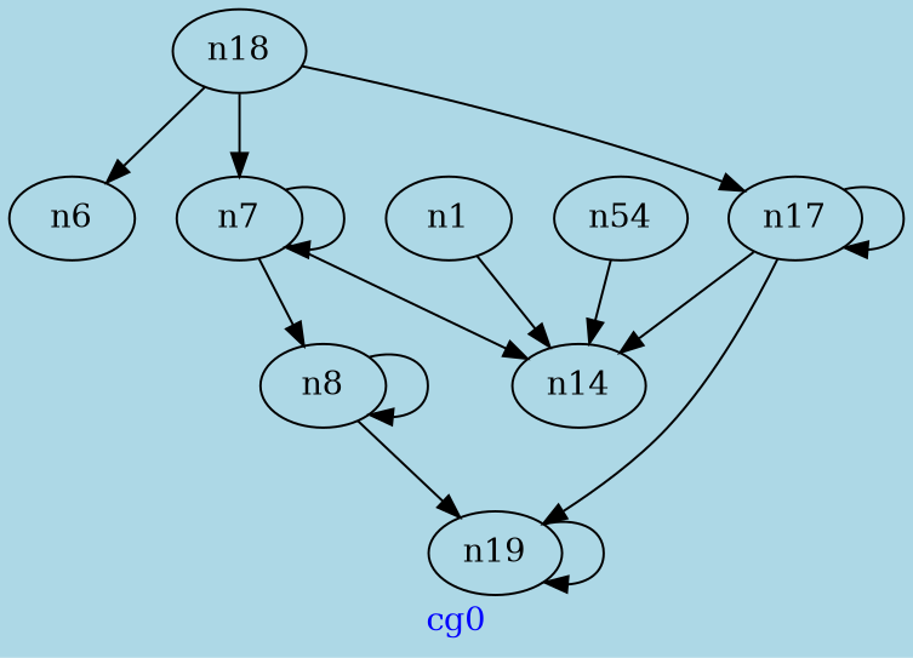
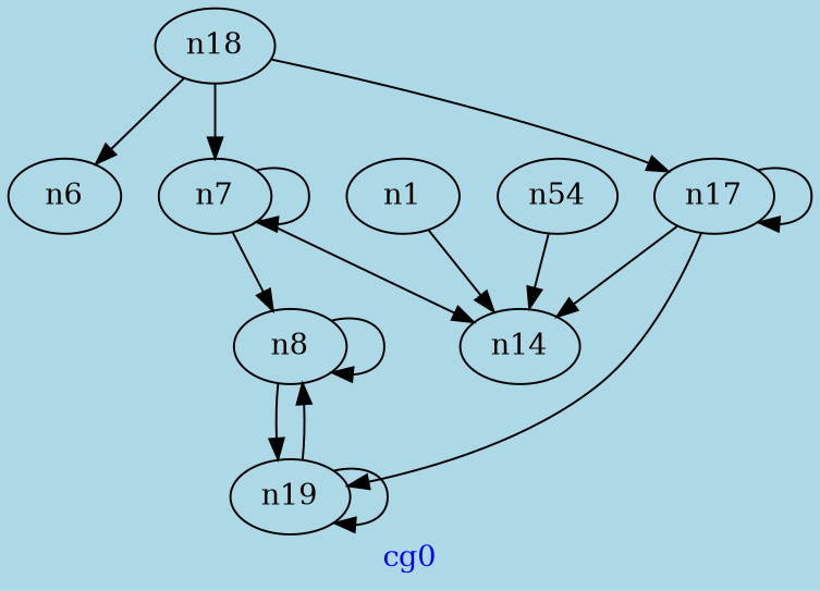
  digraph {
    bgcolor=lightblue
    fontcolor=blue
    label=cg0
    n0 [label=n8]
    n19
    n1
    n14
    n7
    n17
    n18
    n6
    n34 [label=n54]
    n0 -> n0
    n0 -> n19
+   n19 -> n0
    n19 -> n19
    n1 -> n14
    n7 -> n0
    n7 -> n14
    n7 -> n7
    n17 -> n19
    n17 -> n14
    n17 -> n17
    n18 -> n7
    n18 -> n17
    n18 -> n6
    n34 -> n14
  }
